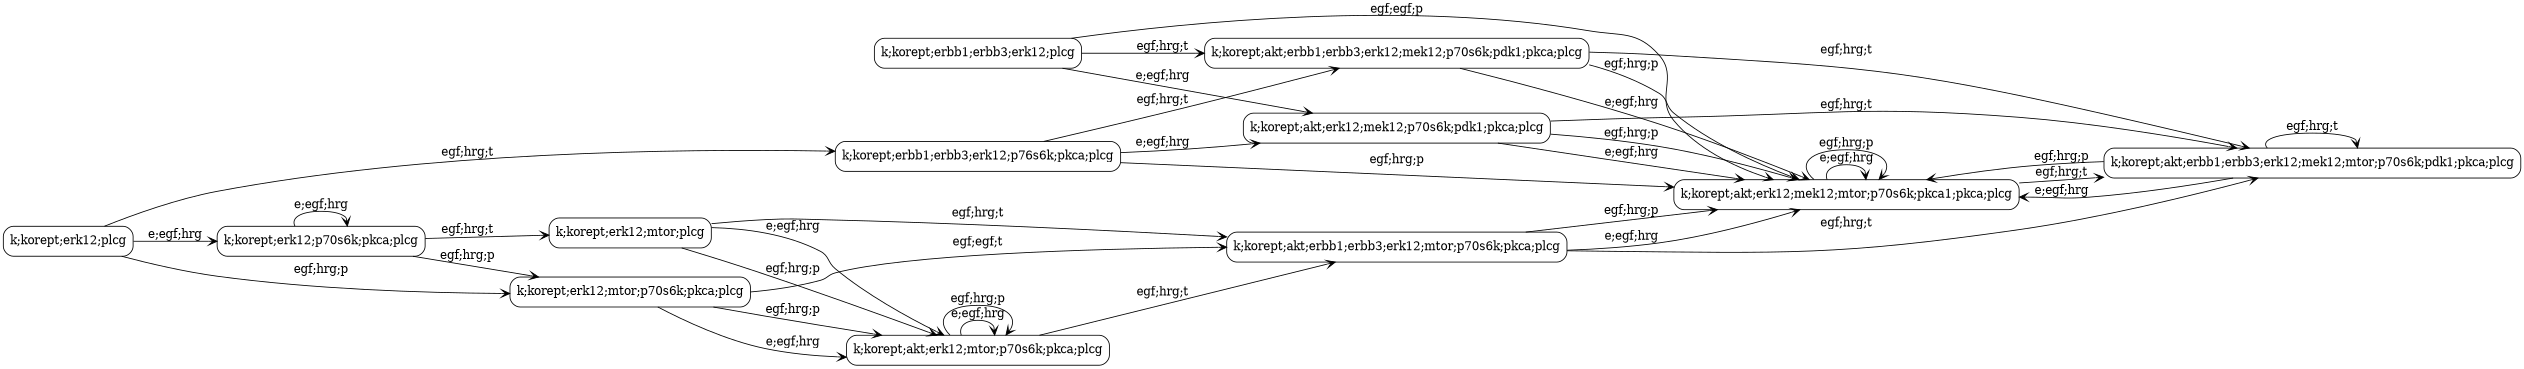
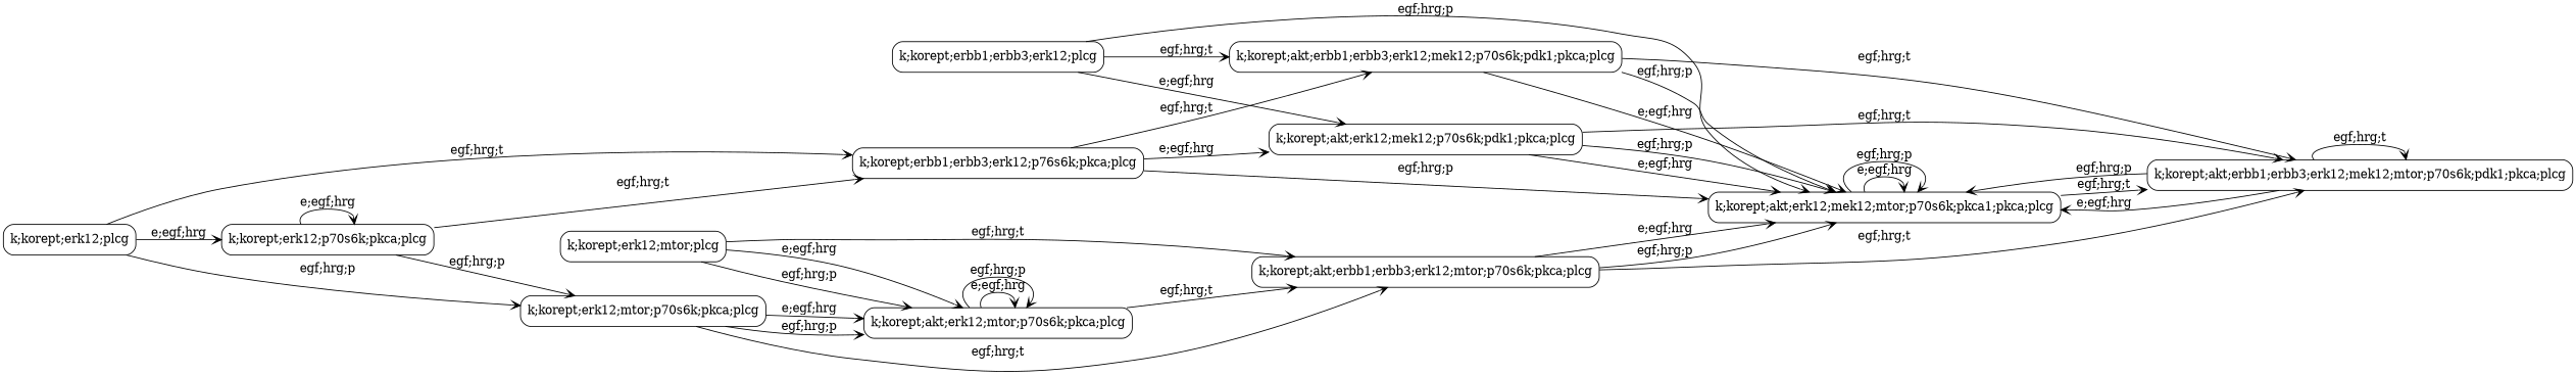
  digraph {
    rankdir=LR
    node [fillcolor=white shape=box style="filled, rounded"]
    edge [arrowhead=vee]
    n1 [label="k;korept;erbb1;erbb3;erk12;plcg"]
    n2 [label="k;korept;akt;erk12;mek12;mtor;p70s6k;pkca1;pkca;plcg"]
    n3 [label="k;korept;akt;erbb1;erbb3;erk12;mek12;p70s6k;pdk1;pkca;plcg"]
    n4 [label="k;korept;akt;erk12;mek12;p70s6k;pdk1;pkca;plcg"]
    n5 [label="k;korept;erk12;mtor;plcg"]
    n6 [label="k;korept;akt;erbb1;erbb3;erk12;mtor;p70s6k;pkca;plcg"]
    n7 [label="k;korept;akt;erk12;mtor;p70s6k;pkca;plcg"]
    n8 [label="k;korept;erk12;plcg"]
    n9 [label="k;korept;erbb1;erbb3;erk12;p76s6k;pkca;plcg"]
    n10 [label="k;korept;erk12;mtor;p70s6k;pkca;plcg"]
    n11 [label="k;korept;erk12;p70s6k;pkca;plcg"]
    n12 [label="k;korept;akt;erbb1;erbb3;erk12;mek12;mtor;p70s6k;pdk1;pkca;plcg"]
-   n1 -> n2 [label="egf;egf;p"]
+   n1 -> n2 [label="egf;hrg;p"]
    n1 -> n3 [label="egf;hrg;t"]
    n1 -> n4 [label="e;egf;hrg"]
    n2 -> n2 [label="e;egf;hrg"]
    n2 -> n2 [label="egf;hrg;p"]
    n2 -> n12 [label="egf;hrg;t"]
    n3 -> n2 [label="e;egf;hrg"]
    n3 -> n2 [label="egf;hrg;p"]
    n3 -> n12 [label="egf;hrg;t"]
    n4 -> n2 [label="e;egf;hrg"]
    n4 -> n2 [label="egf;hrg;p"]
    n4 -> n12 [label="egf;hrg;t"]
    n5 -> n6 [label="egf;hrg;t"]
    n5 -> n7 [label="e;egf;hrg"]
    n5 -> n7 [label="egf;hrg;p"]
    n6 -> n2 [label="e;egf;hrg"]
    n6 -> n2 [label="egf;hrg;p"]
    n6 -> n12 [label="egf;hrg;t"]
    n7 -> n6 [label="egf;hrg;t"]
    n7 -> n7 [label="e;egf;hrg"]
    n7 -> n7 [label="egf;hrg;p"]
    n8 -> n9 [label="egf;hrg;t"]
    n8 -> n10 [label="egf;hrg;p"]
    n8 -> n11 [label="e;egf;hrg"]
    n9 -> n2 [label="egf;hrg;p"]
    n9 -> n3 [label="egf;hrg;t"]
    n9 -> n4 [label="e;egf;hrg"]
-   n10 -> n6 [label="egf;egf;t"]
+   n10 -> n6 [label="egf;hrg;t"]
    n10 -> n7 [label="e;egf;hrg"]
    n10 -> n7 [label="egf;hrg;p"]
-   n11 -> n5 [label="egf;hrg;t"]
+   n11 -> n9 [label="egf;hrg;t"]
    n11 -> n10 [label="egf;hrg;p"]
    n11 -> n11 [label="e;egf;hrg"]
    n12 -> n2 [label="e;egf;hrg"]
    n12 -> n2 [label="egf;hrg;p"]
    n12 -> n12 [label="egf;hrg;t"]
  }
